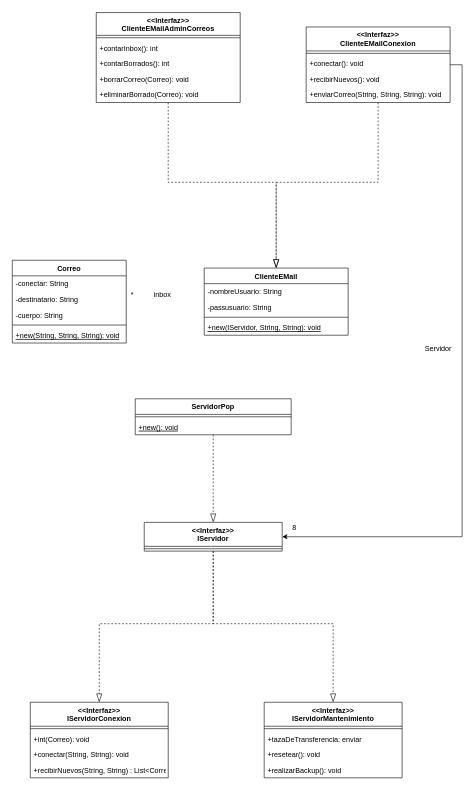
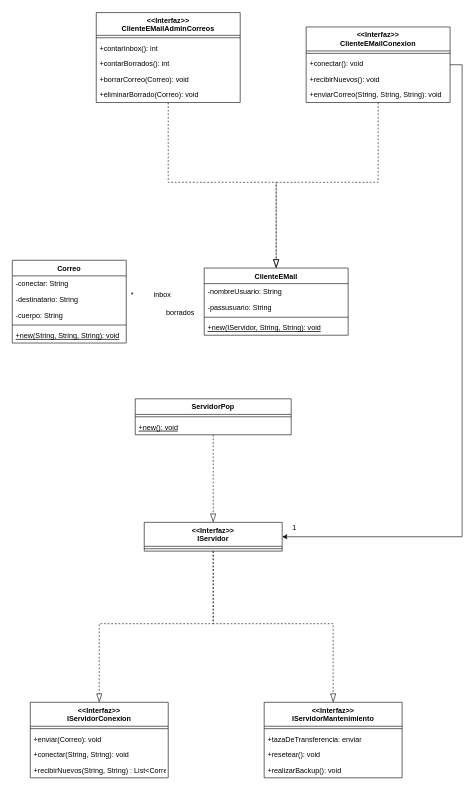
  <mxCell id="0" />
  <mxCell id="1" parent="0" />
  <mxCell id="2" style="edgeStyle=orthogonalEdgeStyle;rounded=0;orthogonalLoop=1;jettySize=auto;html=1;dashed=1;exitX=0.5;exitY=1;exitDx=0;exitDy=0;entryX=0.5;entryY=0;entryDx=0;entryDy=0;endArrow=blockThin;endFill=0;endSize=12;startSize=12;" parent="1" source="9" target="22" edge="1"><mxGeometry relative="1" as="geometry"><mxPoint x="440" y="740" as="targetPoint" /></mxGeometry></mxCell>
  <mxCell id="3" value="Correo" style="swimlane;fontStyle=1;align=center;verticalAlign=top;childLayout=stackLayout;horizontal=1;startSize=26;horizontalStack=0;resizeParent=1;resizeParentMax=0;resizeLast=0;collapsible=1;marginBottom=0;" parent="1" vertex="1"><mxGeometry x="20" y="433" width="190" height="138" as="geometry"><mxRectangle x="50" y="83" width="70" height="26" as="alternateBounds" /></mxGeometry></mxCell>
  <mxCell id="4" value="-conectar: String" style="text;strokeColor=none;fillColor=none;align=left;verticalAlign=top;spacingLeft=4;spacingRight=4;overflow=hidden;rotatable=0;points=[[0,0.5],[1,0.5]];portConstraint=eastwest;" parent="3" vertex="1"><mxGeometry y="26" width="190" height="26" as="geometry" /></mxCell>
  <mxCell id="5" value="-destinatario: String" style="text;strokeColor=none;fillColor=none;align=left;verticalAlign=top;spacingLeft=4;spacingRight=4;overflow=hidden;rotatable=0;points=[[0,0.5],[1,0.5]];portConstraint=eastwest;" parent="3" vertex="1"><mxGeometry y="52" width="190" height="26" as="geometry" /></mxCell>
  <mxCell id="6" value="-cuerpo: String" style="text;strokeColor=none;fillColor=none;align=left;verticalAlign=top;spacingLeft=4;spacingRight=4;overflow=hidden;rotatable=0;points=[[0,0.5],[1,0.5]];portConstraint=eastwest;" parent="3" vertex="1"><mxGeometry y="78" width="190" height="26" as="geometry" /></mxCell>
  <mxCell id="7" value="" style="line;strokeWidth=1;fillColor=none;align=left;verticalAlign=middle;spacingTop=-1;spacingLeft=3;spacingRight=3;rotatable=0;labelPosition=right;points=[];portConstraint=eastwest;" parent="3" vertex="1"><mxGeometry y="104" width="190" height="8" as="geometry" /></mxCell>
  <mxCell id="8" value="+new(String, String, String): void" style="text;strokeColor=none;fillColor=none;align=left;verticalAlign=top;spacingLeft=4;spacingRight=4;overflow=hidden;rotatable=0;points=[[0,0.5],[1,0.5]];portConstraint=eastwest;fontStyle=4" parent="3" vertex="1"><mxGeometry y="112" width="190" height="26" as="geometry" /></mxCell>
  <mxCell id="9" value="ServidorPop" style="swimlane;fontStyle=1;align=center;verticalAlign=top;childLayout=stackLayout;horizontal=1;startSize=26;horizontalStack=0;resizeParent=1;resizeParentMax=0;resizeLast=0;collapsible=1;marginBottom=0;" parent="1" vertex="1"><mxGeometry x="225" y="664" width="260" height="60" as="geometry"><mxRectangle x="330" y="314" width="110" height="26" as="alternateBounds" /></mxGeometry></mxCell>
  <mxCell id="10" value="" style="line;strokeWidth=1;fillColor=none;align=left;verticalAlign=middle;spacingTop=-1;spacingLeft=3;spacingRight=3;rotatable=0;labelPosition=right;points=[];portConstraint=eastwest;" parent="9" vertex="1"><mxGeometry y="26" width="260" height="8" as="geometry" /></mxCell>
  <mxCell id="11" value="+new(): void" style="text;strokeColor=none;fillColor=none;align=left;verticalAlign=top;spacingLeft=4;spacingRight=4;overflow=hidden;rotatable=0;points=[[0,0.5],[1,0.5]];portConstraint=eastwest;fontStyle=4" parent="9" vertex="1"><mxGeometry y="34" width="260" height="26" as="geometry" /></mxCell>
  <mxCell id="12" style="edgeStyle=orthogonalEdgeStyle;rounded=0;orthogonalLoop=1;jettySize=auto;html=1;entryX=1;entryY=0.5;entryDx=0;entryDy=0;exitX=1;exitY=0.5;exitDx=0;exitDy=0;" parent="1" source="38" target="22" edge="1"><mxGeometry relative="1" as="geometry"><mxPoint x="900" y="150" as="sourcePoint" /><mxPoint x="550" y="900" as="targetPoint" /></mxGeometry></mxCell>
  <mxCell id="13" value="" style="edgeStyle=orthogonalEdgeStyle;rounded=0;orthogonalLoop=1;jettySize=auto;html=1;dashed=1;endFill=0;endArrow=blockThin;endSize=12;startSize=12;" parent="1" source="38" target="15" edge="1"><mxGeometry relative="1" as="geometry" /></mxCell>
  <mxCell id="14" value="" style="edgeStyle=orthogonalEdgeStyle;rounded=0;orthogonalLoop=1;jettySize=auto;html=1;dashed=1;endFill=0;endArrow=blockThin;endSize=12;startSize=12;" parent="1" source="43" target="15" edge="1"><mxGeometry relative="1" as="geometry" /></mxCell>
  <mxCell id="15" value="ClienteEMail" style="swimlane;fontStyle=1;align=center;verticalAlign=top;childLayout=stackLayout;horizontal=1;startSize=26;horizontalStack=0;resizeParent=1;resizeParentMax=0;resizeLast=0;collapsible=1;marginBottom=0;" parent="1" vertex="1"><mxGeometry x="340" y="446" width="240" height="112" as="geometry"><mxRectangle x="370" y="87" width="100" height="26" as="alternateBounds" /></mxGeometry></mxCell>
  <mxCell id="16" value="-nombreUsuario: String" style="text;strokeColor=none;fillColor=none;align=left;verticalAlign=top;spacingLeft=4;spacingRight=4;overflow=hidden;rotatable=0;points=[[0,0.5],[1,0.5]];portConstraint=eastwest;" parent="15" vertex="1"><mxGeometry y="26" width="240" height="26" as="geometry" /></mxCell>
  <mxCell id="17" value="-passusuario: String" style="text;strokeColor=none;fillColor=none;align=left;verticalAlign=top;spacingLeft=4;spacingRight=4;overflow=hidden;rotatable=0;points=[[0,0.5],[1,0.5]];portConstraint=eastwest;" parent="15" vertex="1"><mxGeometry y="52" width="240" height="26" as="geometry" /></mxCell>
  <mxCell id="18" value="" style="line;strokeWidth=1;fillColor=none;align=left;verticalAlign=middle;spacingTop=-1;spacingLeft=3;spacingRight=3;rotatable=0;labelPosition=right;points=[];portConstraint=eastwest;" parent="15" vertex="1"><mxGeometry y="78" width="240" height="8" as="geometry" /></mxCell>
  <mxCell id="19" value="+new(IServidor, String, String): void" style="text;strokeColor=none;fillColor=none;align=left;verticalAlign=top;spacingLeft=4;spacingRight=4;overflow=hidden;rotatable=0;points=[[0,0.5],[1,0.5]];portConstraint=eastwest;fontStyle=4" parent="15" vertex="1"><mxGeometry y="86" width="240" height="26" as="geometry" /></mxCell>
  <mxCell id="20" value="" style="edgeStyle=orthogonalEdgeStyle;rounded=0;orthogonalLoop=1;jettySize=auto;html=1;dashed=1;endFill=0;endArrow=blockThin;endSize=12;startSize=12;" parent="1" source="22" target="28" edge="1"><mxGeometry relative="1" as="geometry" /></mxCell>
  <mxCell id="21" value="" style="edgeStyle=orthogonalEdgeStyle;rounded=0;orthogonalLoop=1;jettySize=auto;html=1;dashed=1;endFill=0;endArrow=blockThin;endSize=12;startSize=12;" parent="1" source="22" target="33" edge="1"><mxGeometry relative="1" as="geometry" /></mxCell>
  <mxCell id="22" value="&lt;&lt;Interfaz&gt;&gt;&#10;IServidor" style="swimlane;fontStyle=1;align=center;verticalAlign=top;childLayout=stackLayout;horizontal=1;startSize=40;horizontalStack=0;resizeParent=1;resizeParentMax=0;resizeLast=0;collapsible=1;marginBottom=0;" parent="1" vertex="1"><mxGeometry x="240" y="870" width="230" height="48" as="geometry" /></mxCell>
  <mxCell id="23" value="" style="line;strokeWidth=1;fillColor=none;align=left;verticalAlign=middle;spacingTop=-1;spacingLeft=3;spacingRight=3;rotatable=0;labelPosition=right;points=[];portConstraint=eastwest;" parent="22" vertex="1"><mxGeometry y="40" width="230" height="8" as="geometry" /></mxCell>
- <mxCell id="24" value="8" style="text;html=1;align=center;verticalAlign=middle;resizable=0;points=[];autosize=1;strokeColor=none;" parent="1" vertex="1"><mxGeometry x="480" y="870" width="20" height="20" as="geometry" /></mxCell>
+ <mxCell id="24" value="1" style="text;html=1;align=center;verticalAlign=middle;resizable=0;points=[];autosize=1;strokeColor=none;" parent="1" vertex="1"><mxGeometry x="480" y="870" width="20" height="20" as="geometry" /></mxCell>
  <mxCell id="25" value="*" style="text;html=1;align=center;verticalAlign=middle;resizable=0;points=[];autosize=1;strokeColor=none;" parent="1" vertex="1"><mxGeometry x="210" y="480" width="20" height="20" as="geometry" /></mxCell>
  <mxCell id="26" value="inbox" style="text;html=1;align=center;verticalAlign=middle;resizable=0;points=[];autosize=1;strokeColor=none;" parent="1" vertex="1"><mxGeometry x="250" y="480" width="40" height="20" as="geometry" /></mxCell>
+ <mxCell id="27" value="borrados" style="text;html=1;align=center;verticalAlign=middle;resizable=0;points=[];autosize=1;strokeColor=none;" parent="1" vertex="1"><mxGeometry x="270" y="510" width="60" height="20" as="geometry" /></mxCell>
  <mxCell id="28" value="&lt;&lt;Interfaz&gt;&gt;&#10;IServidorConexion" style="swimlane;fontStyle=1;align=center;verticalAlign=top;childLayout=stackLayout;horizontal=1;startSize=40;horizontalStack=0;resizeParent=1;resizeParentMax=0;resizeLast=0;collapsible=1;marginBottom=0;" parent="1" vertex="1"><mxGeometry x="50" y="1170" width="230" height="126" as="geometry" /></mxCell>
  <mxCell id="29" value="" style="line;strokeWidth=1;fillColor=none;align=left;verticalAlign=middle;spacingTop=-1;spacingLeft=3;spacingRight=3;rotatable=0;labelPosition=right;points=[];portConstraint=eastwest;" parent="28" vertex="1"><mxGeometry y="40" width="230" height="8" as="geometry" /></mxCell>
- <mxCell id="30" value="+int(Correo): void" style="text;strokeColor=none;fillColor=none;align=left;verticalAlign=top;spacingLeft=4;spacingRight=4;overflow=hidden;rotatable=0;points=[[0,0.5],[1,0.5]];portConstraint=eastwest;" parent="28" vertex="1"><mxGeometry y="48" width="230" height="26" as="geometry" /></mxCell>
+ <mxCell id="30" value="+enviar(Correo): void" style="text;strokeColor=none;fillColor=none;align=left;verticalAlign=top;spacingLeft=4;spacingRight=4;overflow=hidden;rotatable=0;points=[[0,0.5],[1,0.5]];portConstraint=eastwest;" parent="28" vertex="1"><mxGeometry y="48" width="230" height="26" as="geometry" /></mxCell>
  <mxCell id="31" value="+conectar(String, String): void" style="text;strokeColor=none;fillColor=none;align=left;verticalAlign=top;spacingLeft=4;spacingRight=4;overflow=hidden;rotatable=0;points=[[0,0.5],[1,0.5]];portConstraint=eastwest;" parent="28" vertex="1"><mxGeometry y="74" width="230" height="26" as="geometry" /></mxCell>
  <mxCell id="32" value="+recibirNuevos(String, String) : List&lt;Correo&gt;" style="text;strokeColor=none;fillColor=none;align=left;verticalAlign=top;spacingLeft=4;spacingRight=4;overflow=hidden;rotatable=0;points=[[0,0.5],[1,0.5]];portConstraint=eastwest;" parent="28" vertex="1"><mxGeometry y="100" width="230" height="26" as="geometry" /></mxCell>
  <mxCell id="33" value="&lt;&lt;Interfaz&gt;&gt;&#10;IServidorMantenimiento" style="swimlane;fontStyle=1;align=center;verticalAlign=top;childLayout=stackLayout;horizontal=1;startSize=40;horizontalStack=0;resizeParent=1;resizeParentMax=0;resizeLast=0;collapsible=1;marginBottom=0;" parent="1" vertex="1"><mxGeometry x="440" y="1170" width="230" height="126" as="geometry" /></mxCell>
  <mxCell id="34" value="" style="line;strokeWidth=1;fillColor=none;align=left;verticalAlign=middle;spacingTop=-1;spacingLeft=3;spacingRight=3;rotatable=0;labelPosition=right;points=[];portConstraint=eastwest;" parent="33" vertex="1"><mxGeometry y="40" width="230" height="8" as="geometry" /></mxCell>
  <mxCell id="35" value="+tazaDeTransferencia: enviar" style="text;strokeColor=none;fillColor=none;align=left;verticalAlign=top;spacingLeft=4;spacingRight=4;overflow=hidden;rotatable=0;points=[[0,0.5],[1,0.5]];portConstraint=eastwest;" parent="33" vertex="1"><mxGeometry y="48" width="230" height="26" as="geometry" /></mxCell>
  <mxCell id="36" value="+resetear(): void" style="text;strokeColor=none;fillColor=none;align=left;verticalAlign=top;spacingLeft=4;spacingRight=4;overflow=hidden;rotatable=0;points=[[0,0.5],[1,0.5]];portConstraint=eastwest;" parent="33" vertex="1"><mxGeometry y="74" width="230" height="26" as="geometry" /></mxCell>
  <mxCell id="37" value="+realizarBackup(): void" style="text;strokeColor=none;fillColor=none;align=left;verticalAlign=top;spacingLeft=4;spacingRight=4;overflow=hidden;rotatable=0;points=[[0,0.5],[1,0.5]];portConstraint=eastwest;" parent="33" vertex="1"><mxGeometry y="100" width="230" height="26" as="geometry" /></mxCell>
  <mxCell id="38" value="&lt;&lt;Interfaz&gt;&gt;&#10;ClienteEMailConexion" style="swimlane;fontStyle=1;align=center;verticalAlign=top;childLayout=stackLayout;horizontal=1;startSize=40;horizontalStack=0;resizeParent=1;resizeParentMax=0;resizeLast=0;collapsible=1;marginBottom=0;" parent="1" vertex="1"><mxGeometry x="510" y="44" width="240" height="126" as="geometry"><mxRectangle x="660" y="-310" width="100" height="26" as="alternateBounds" /></mxGeometry></mxCell>
  <mxCell id="39" value="" style="line;strokeWidth=1;fillColor=none;align=left;verticalAlign=middle;spacingTop=-1;spacingLeft=3;spacingRight=3;rotatable=0;labelPosition=right;points=[];portConstraint=eastwest;" parent="38" vertex="1"><mxGeometry y="40" width="240" height="8" as="geometry" /></mxCell>
  <mxCell id="40" value="+conectar(): void" style="text;strokeColor=none;fillColor=none;align=left;verticalAlign=top;spacingLeft=4;spacingRight=4;overflow=hidden;rotatable=0;points=[[0,0.5],[1,0.5]];portConstraint=eastwest;" parent="38" vertex="1"><mxGeometry y="48" width="240" height="26" as="geometry" /></mxCell>
  <mxCell id="41" value="+recibirNuevos(): void" style="text;strokeColor=none;fillColor=none;align=left;verticalAlign=top;spacingLeft=4;spacingRight=4;overflow=hidden;rotatable=0;points=[[0,0.5],[1,0.5]];portConstraint=eastwest;" parent="38" vertex="1"><mxGeometry y="74" width="240" height="26" as="geometry" /></mxCell>
  <mxCell id="42" value="+enviarCorreo(String, String, String): void" style="text;strokeColor=none;fillColor=none;align=left;verticalAlign=top;spacingLeft=4;spacingRight=4;overflow=hidden;rotatable=0;points=[[0,0.5],[1,0.5]];portConstraint=eastwest;" parent="38" vertex="1"><mxGeometry y="100" width="240" height="26" as="geometry" /></mxCell>
  <mxCell id="43" value="&lt;&lt;Interfaz&gt;&gt;&#10;ClienteEMailAdminCorreos" style="swimlane;fontStyle=1;align=center;verticalAlign=top;childLayout=stackLayout;horizontal=1;startSize=38;horizontalStack=0;resizeParent=1;resizeParentMax=0;resizeLast=0;collapsible=1;marginBottom=0;" parent="1" vertex="1"><mxGeometry x="160" y="20" width="240" height="150" as="geometry"><mxRectangle x="350" y="-334" width="100" height="26" as="alternateBounds" /></mxGeometry></mxCell>
  <mxCell id="44" value="" style="line;strokeWidth=1;fillColor=none;align=left;verticalAlign=middle;spacingTop=-1;spacingLeft=3;spacingRight=3;rotatable=0;labelPosition=right;points=[];portConstraint=eastwest;" parent="43" vertex="1"><mxGeometry y="38" width="240" height="8" as="geometry" /></mxCell>
  <mxCell id="45" value="+contarInbox(): int" style="text;strokeColor=none;fillColor=none;align=left;verticalAlign=top;spacingLeft=4;spacingRight=4;overflow=hidden;rotatable=0;points=[[0,0.5],[1,0.5]];portConstraint=eastwest;" parent="43" vertex="1"><mxGeometry y="46" width="240" height="26" as="geometry" /></mxCell>
  <mxCell id="46" value="+contarBorrados(): int" style="text;strokeColor=none;fillColor=none;align=left;verticalAlign=top;spacingLeft=4;spacingRight=4;overflow=hidden;rotatable=0;points=[[0,0.5],[1,0.5]];portConstraint=eastwest;" parent="43" vertex="1"><mxGeometry y="72" width="240" height="26" as="geometry" /></mxCell>
  <mxCell id="47" value="+borrarCorreo(Correo): void" style="text;strokeColor=none;fillColor=none;align=left;verticalAlign=top;spacingLeft=4;spacingRight=4;overflow=hidden;rotatable=0;points=[[0,0.5],[1,0.5]];portConstraint=eastwest;" parent="43" vertex="1"><mxGeometry y="98" width="240" height="26" as="geometry" /></mxCell>
  <mxCell id="48" value="+eliminarBorrado(Correo): void" style="text;strokeColor=none;fillColor=none;align=left;verticalAlign=top;spacingLeft=4;spacingRight=4;overflow=hidden;rotatable=0;points=[[0,0.5],[1,0.5]];portConstraint=eastwest;" parent="43" vertex="1"><mxGeometry y="124" width="240" height="26" as="geometry" /></mxCell>
- <mxCell id="49" value="Servidor" style="text;html=1;align=center;verticalAlign=middle;resizable=0;points=[];autosize=1;strokeColor=none;" parent="1" vertex="1"><mxGeometry x="700" y="571" width="60" height="20" as="geometry" /></mxCell>
